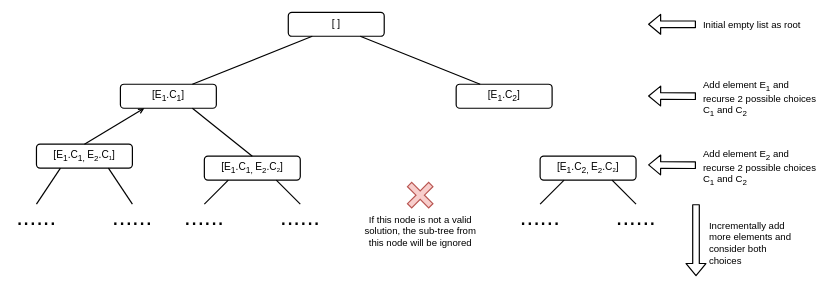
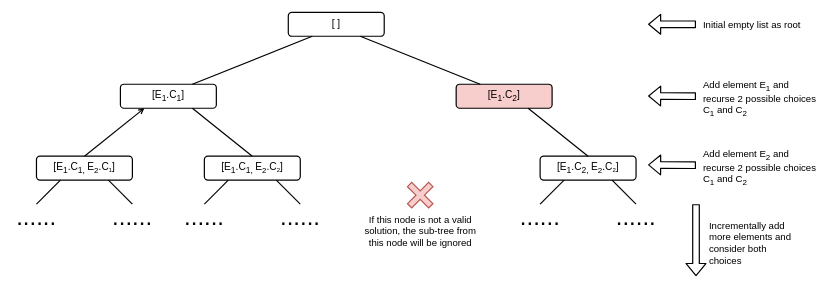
  <mxCell id="0" />
  <mxCell id="1" parent="0" />
  <mxCell id="2" value="&lt;span style=&quot;font-size: 17px&quot;&gt;[ ]&lt;/span&gt;" style="rounded=1;whiteSpace=wrap;html=1;strokeWidth=2;" vertex="1" parent="1"><mxGeometry x="480" y="20" width="160" height="40" as="geometry" /></mxCell>
  <mxCell id="3" value="&lt;span style=&quot;font-size: 17px&quot;&gt;[E&lt;sub&gt;1&lt;/sub&gt;.C&lt;sub&gt;1&lt;/sub&gt;]&lt;/span&gt;" style="rounded=1;whiteSpace=wrap;html=1;strokeWidth=2;" vertex="1" parent="1"><mxGeometry x="200" y="140" width="160" height="40" as="geometry" /></mxCell>
- <mxCell id="4" value="&lt;span style=&quot;font-size: 17px&quot;&gt;[E&lt;sub&gt;1&lt;/sub&gt;.C&lt;sub&gt;2&lt;/sub&gt;]&lt;/span&gt;" style="rounded=1;whiteSpace=wrap;html=1;strokeWidth=2;" vertex="1" parent="1"><mxGeometry x="760" y="140" width="160" height="40" as="geometry" /></mxCell>
- <mxCell id="5" value="&lt;span style=&quot;font-size: 17px&quot;&gt;[E&lt;sub&gt;1&lt;/sub&gt;.C&lt;sub&gt;1,&amp;nbsp;&lt;/sub&gt;&lt;/span&gt;&lt;span style=&quot;font-size: 17px&quot;&gt;E&lt;/span&gt;&lt;font style=&quot;font-size: 16px&quot;&gt;&lt;sub&gt;2&lt;/sub&gt;&lt;/font&gt;&lt;span style=&quot;font-size: 17px&quot;&gt;.C&lt;/span&gt;&lt;sub&gt;1&lt;/sub&gt;&lt;span style=&quot;font-size: 17px&quot;&gt;]&lt;/span&gt;" style="rounded=1;whiteSpace=wrap;html=1;strokeWidth=2;" vertex="1" parent="1"><mxGeometry x="60" y="240" width="160" height="40" as="geometry" /></mxCell>
+ <mxCell id="4" value="&lt;span style=&quot;font-size: 17px&quot;&gt;[E&lt;sub&gt;1&lt;/sub&gt;.C&lt;sub&gt;2&lt;/sub&gt;]&lt;/span&gt;" style="rounded=1;whiteSpace=wrap;html=1;strokeWidth=2;fillColor=#f8cecc;" vertex="1" parent="1"><mxGeometry x="760" y="140" width="160" height="40" as="geometry" /></mxCell>
+ <mxCell id="5" value="&lt;span style=&quot;font-size: 17px&quot;&gt;[E&lt;sub&gt;1&lt;/sub&gt;.C&lt;sub&gt;1,&amp;nbsp;&lt;/sub&gt;&lt;/span&gt;&lt;span style=&quot;font-size: 17px&quot;&gt;E&lt;/span&gt;&lt;font style=&quot;font-size: 16px&quot;&gt;&lt;sub&gt;2&lt;/sub&gt;&lt;/font&gt;&lt;span style=&quot;font-size: 17px&quot;&gt;.C&lt;/span&gt;&lt;sub&gt;1&lt;/sub&gt;&lt;span style=&quot;font-size: 17px&quot;&gt;]&lt;/span&gt;" style="rounded=1;whiteSpace=wrap;html=1;strokeWidth=2;" vertex="1" parent="1"><mxGeometry x="60" y="260" width="160" height="40" as="geometry" /></mxCell>
  <mxCell id="6" value="&lt;span style=&quot;font-size: 17px&quot;&gt;[E&lt;sub&gt;1&lt;/sub&gt;.C&lt;sub&gt;1,&amp;nbsp;&lt;/sub&gt;&lt;/span&gt;&lt;span style=&quot;font-size: 17px&quot;&gt;E&lt;/span&gt;&lt;font style=&quot;font-size: 16px&quot;&gt;&lt;sub&gt;2&lt;/sub&gt;&lt;/font&gt;&lt;span style=&quot;font-size: 17px&quot;&gt;.C&lt;/span&gt;&lt;sub&gt;2&lt;/sub&gt;&lt;span style=&quot;font-size: 17px&quot;&gt;]&lt;/span&gt;" style="rounded=1;whiteSpace=wrap;html=1;strokeWidth=2;" vertex="1" parent="1"><mxGeometry x="340" y="260" width="160" height="40" as="geometry" /></mxCell>
  <mxCell id="7" value="&lt;span style=&quot;font-size: 17px&quot;&gt;[E&lt;sub&gt;1&lt;/sub&gt;.C&lt;sub&gt;2,&amp;nbsp;&lt;/sub&gt;&lt;/span&gt;&lt;span style=&quot;font-size: 17px&quot;&gt;E&lt;/span&gt;&lt;font style=&quot;font-size: 16px&quot;&gt;&lt;sub&gt;2&lt;/sub&gt;&lt;/font&gt;&lt;span style=&quot;font-size: 17px&quot;&gt;.C&lt;/span&gt;&lt;sub&gt;2&lt;/sub&gt;&lt;span style=&quot;font-size: 17px&quot;&gt;]&lt;/span&gt;" style="rounded=1;whiteSpace=wrap;html=1;strokeWidth=2;" vertex="1" parent="1"><mxGeometry x="900" y="260" width="160" height="40" as="geometry" /></mxCell>
  <mxCell id="8" value="" style="endArrow=none;html=1;entryX=0.25;entryY=1;entryDx=0;entryDy=0;exitX=0.75;exitY=0;exitDx=0;exitDy=0;strokeWidth=2;" edge="1" parent="1" source="3" target="2"><mxGeometry width="50" height="50" relative="1" as="geometry"><mxPoint x="610" y="350" as="sourcePoint" /><mxPoint x="660" y="300" as="targetPoint" /></mxGeometry></mxCell>
  <mxCell id="9" value="" style="endArrow=open;html=1;entryX=0.25;entryY=1;entryDx=0;entryDy=0;exitX=0.5;exitY=0;exitDx=0;exitDy=0;strokeWidth=2;" edge="1" parent="1" source="5" target="3"><mxGeometry width="50" height="50" relative="1" as="geometry"><mxPoint x="330" y="150" as="sourcePoint" /><mxPoint x="530" y="70" as="targetPoint" /></mxGeometry></mxCell>
  <mxCell id="10" value="" style="endArrow=none;html=1;strokeWidth=2;exitX=0.75;exitY=1;exitDx=0;exitDy=0;entryX=0.5;entryY=0;entryDx=0;entryDy=0;" edge="1" parent="1" source="3" target="6"><mxGeometry width="50" height="50" relative="1" as="geometry"><mxPoint x="610" y="350" as="sourcePoint" /><mxPoint x="660" y="300" as="targetPoint" /></mxGeometry></mxCell>
  <mxCell id="11" value="" style="endArrow=none;html=1;strokeWidth=2;entryX=0.75;entryY=1;entryDx=0;entryDy=0;exitX=0.25;exitY=0;exitDx=0;exitDy=0;" edge="1" parent="1" source="4" target="2"><mxGeometry width="50" height="50" relative="1" as="geometry"><mxPoint x="610" y="350" as="sourcePoint" /><mxPoint x="660" y="300" as="targetPoint" /></mxGeometry></mxCell>
+ <mxCell id="12" value="" style="endArrow=none;html=1;strokeWidth=2;entryX=0.75;entryY=1;entryDx=0;entryDy=0;exitX=0.5;exitY=0;exitDx=0;exitDy=0;" edge="1" parent="1" source="7" target="4"><mxGeometry width="50" height="50" relative="1" as="geometry"><mxPoint x="710" y="270" as="sourcePoint" /><mxPoint x="810" y="190" as="targetPoint" /></mxGeometry></mxCell>
  <mxCell id="13" value="" style="shape=flexArrow;endArrow=classic;html=1;strokeWidth=2;" edge="1" parent="1"><mxGeometry width="50" height="50" relative="1" as="geometry"><mxPoint x="1160" y="40" as="sourcePoint" /><mxPoint x="1080" y="40" as="targetPoint" /></mxGeometry></mxCell>
  <mxCell id="14" value="&lt;font style=&quot;font-size: 16px&quot;&gt;Initial empty list as root&lt;/font&gt;" style="text;html=1;strokeColor=none;fillColor=none;align=left;verticalAlign=middle;whiteSpace=wrap;rounded=0;" vertex="1" parent="1"><mxGeometry x="1170" y="20" width="170" height="40" as="geometry" /></mxCell>
  <mxCell id="15" value="" style="shape=flexArrow;endArrow=classic;html=1;strokeWidth=2;" edge="1" parent="1"><mxGeometry width="50" height="50" relative="1" as="geometry"><mxPoint x="1160" y="160" as="sourcePoint" /><mxPoint x="1080" y="159.5" as="targetPoint" /></mxGeometry></mxCell>
  <mxCell id="16" value="&lt;font style=&quot;font-size: 16px&quot;&gt;Add element E&lt;sub&gt;1&lt;/sub&gt; and recurse 2 possible choices C&lt;sub&gt;1&lt;/sub&gt; and C&lt;sub&gt;2&lt;/sub&gt;&lt;/font&gt;" style="text;html=1;strokeColor=none;fillColor=none;align=left;verticalAlign=top;whiteSpace=wrap;rounded=0;" vertex="1" parent="1"><mxGeometry x="1170" y="125" width="195" height="70" as="geometry" /></mxCell>
  <mxCell id="17" value="" style="shape=flexArrow;endArrow=classic;html=1;strokeWidth=2;" edge="1" parent="1"><mxGeometry width="50" height="50" relative="1" as="geometry"><mxPoint x="1160" y="275" as="sourcePoint" /><mxPoint x="1080" y="274.5" as="targetPoint" /></mxGeometry></mxCell>
  <mxCell id="18" value="&lt;font style=&quot;font-size: 16px&quot;&gt;Add element E&lt;sub&gt;2&lt;/sub&gt; and recurse 2 possible choices C&lt;sub&gt;1&lt;/sub&gt; and C&lt;sub&gt;2&lt;/sub&gt;&lt;/font&gt;" style="text;html=1;strokeColor=none;fillColor=none;align=left;verticalAlign=top;whiteSpace=wrap;rounded=0;" vertex="1" parent="1"><mxGeometry x="1170" y="240" width="195" height="70" as="geometry" /></mxCell>
  <mxCell id="19" value="" style="shape=cross;whiteSpace=wrap;html=1;strokeWidth=2;rotation=45;fillColor=#f8cecc;strokeColor=#b85450;" vertex="1" parent="1"><mxGeometry x="675" y="300" width="50" height="50" as="geometry" /></mxCell>
  <mxCell id="20" value="" style="endArrow=none;html=1;strokeWidth=2;entryX=0.25;entryY=1;entryDx=0;entryDy=0;" edge="1" parent="1" target="7"><mxGeometry width="50" height="50" relative="1" as="geometry"><mxPoint x="900" y="340" as="sourcePoint" /><mxPoint x="970" y="190" as="targetPoint" /></mxGeometry></mxCell>
  <mxCell id="21" value="" style="endArrow=none;html=1;strokeWidth=2;entryX=0.75;entryY=1;entryDx=0;entryDy=0;" edge="1" parent="1" target="7"><mxGeometry width="50" height="50" relative="1" as="geometry"><mxPoint x="1060" y="340" as="sourcePoint" /><mxPoint x="950" y="310" as="targetPoint" /></mxGeometry></mxCell>
  <mxCell id="22" value="&lt;span style=&quot;color: rgba(0 , 0 , 0 , 0) ; font-family: monospace ; font-size: 0px&quot;&gt;%3CmxGraphModel%3E%3Croot%3E%3CmxCell%20id%3D%220%22%2F%3E%3CmxCell%20id%3D%221%22%20parent%3D%220%22%2F%3E%3CmxCell%20id%3D%222%22%20value%3D%22%26lt%3Bfont%20style%3D%26quot%3Bfont-size%3A%2016px%26quot%3B%26gt%3BAdd%20element%20E%26lt%3Bsub%26gt%3B2%26lt%3B%2Fsub%26gt%3B%20and%20recurse%202%20possible%20choices%20C%26lt%3Bsub%26gt%3B1%26lt%3B%2Fsub%26gt%3B%20and%20C%26lt%3Bsub%26gt%3B2%26lt%3B%2Fsub%26gt%3B%26lt%3B%2Ffont%26gt%3B%22%20style%3D%22text%3Bhtml%3D1%3BstrokeColor%3Dnone%3BfillColor%3Dnone%3Balign%3Dleft%3BverticalAlign%3Dtop%3BwhiteSpace%3Dwrap%3Brounded%3D0%3B%22%20vertex%3D%221%22%20parent%3D%221%22%3E%3CmxGeometry%20x%3D%221130%22%20y%3D%22260%22%20width%3D%22195%22%20height%3D%2270%22%20as%3D%22geometry%22%2F%3E%3C%2FmxCell%3E%3C%2Froot%3E%3C%2FmxGraphModel%3E&lt;/span&gt;" style="text;html=1;strokeColor=none;fillColor=none;align=left;verticalAlign=top;whiteSpace=wrap;rounded=0;" vertex="1" parent="1"><mxGeometry x="690" y="360" width="195" height="70" as="geometry" /></mxCell>
  <mxCell id="23" value="&lt;span style=&quot;font-size: 16px&quot;&gt;If this node is not a valid solution, the sub-tree from this node will be ignored&lt;/span&gt;" style="text;html=1;strokeColor=none;fillColor=none;align=center;verticalAlign=top;whiteSpace=wrap;rounded=0;" vertex="1" parent="1"><mxGeometry x="602.5" y="350" width="195" height="70" as="geometry" /></mxCell>
  <mxCell id="24" value="" style="endArrow=none;html=1;strokeWidth=2;exitX=0.25;exitY=1;exitDx=0;exitDy=0;" edge="1" parent="1" source="6"><mxGeometry width="50" height="50" relative="1" as="geometry"><mxPoint x="920" y="460" as="sourcePoint" /><mxPoint x="340" y="340" as="targetPoint" /></mxGeometry></mxCell>
  <mxCell id="25" value="" style="endArrow=none;html=1;strokeWidth=2;exitX=0.75;exitY=1;exitDx=0;exitDy=0;" edge="1" parent="1" source="6"><mxGeometry width="50" height="50" relative="1" as="geometry"><mxPoint x="920" y="460" as="sourcePoint" /><mxPoint x="500" y="340" as="targetPoint" /></mxGeometry></mxCell>
  <mxCell id="26" value="" style="endArrow=none;html=1;strokeWidth=2;entryX=0.25;entryY=1;entryDx=0;entryDy=0;" edge="1" parent="1" target="5"><mxGeometry width="50" height="50" relative="1" as="geometry"><mxPoint x="60" y="340" as="sourcePoint" /><mxPoint x="350" y="350" as="targetPoint" /></mxGeometry></mxCell>
  <mxCell id="27" value="" style="endArrow=none;html=1;strokeWidth=2;entryX=0.75;entryY=1;entryDx=0;entryDy=0;" edge="1" parent="1" target="5"><mxGeometry width="50" height="50" relative="1" as="geometry"><mxPoint x="220" y="340" as="sourcePoint" /><mxPoint x="350" y="350" as="targetPoint" /></mxGeometry></mxCell>
  <mxCell id="28" value="&lt;font style=&quot;font-size: 40px&quot;&gt;......&lt;/font&gt;" style="text;html=1;strokeColor=none;fillColor=none;align=center;verticalAlign=middle;whiteSpace=wrap;rounded=0;" vertex="1" parent="1"><mxGeometry x="860" y="340" width="80" height="40" as="geometry" /></mxCell>
  <mxCell id="29" value="&lt;font style=&quot;font-size: 40px&quot;&gt;......&lt;/font&gt;" style="text;html=1;strokeColor=none;fillColor=none;align=center;verticalAlign=middle;whiteSpace=wrap;rounded=0;" vertex="1" parent="1"><mxGeometry x="1020" y="340" width="80" height="40" as="geometry" /></mxCell>
  <mxCell id="30" value="&lt;font style=&quot;font-size: 40px&quot;&gt;......&lt;/font&gt;" style="text;html=1;strokeColor=none;fillColor=none;align=center;verticalAlign=middle;whiteSpace=wrap;rounded=0;" vertex="1" parent="1"><mxGeometry x="460" y="340" width="80" height="40" as="geometry" /></mxCell>
  <mxCell id="31" value="&lt;font style=&quot;font-size: 40px&quot;&gt;......&lt;/font&gt;" style="text;html=1;strokeColor=none;fillColor=none;align=center;verticalAlign=middle;whiteSpace=wrap;rounded=0;" vertex="1" parent="1"><mxGeometry x="300" y="340" width="80" height="40" as="geometry" /></mxCell>
  <mxCell id="32" value="&lt;font style=&quot;font-size: 40px&quot;&gt;......&lt;/font&gt;" style="text;html=1;strokeColor=none;fillColor=none;align=center;verticalAlign=middle;whiteSpace=wrap;rounded=0;" vertex="1" parent="1"><mxGeometry x="180" y="340" width="80" height="40" as="geometry" /></mxCell>
  <mxCell id="33" value="&lt;font style=&quot;font-size: 40px&quot;&gt;......&lt;/font&gt;" style="text;html=1;strokeColor=none;fillColor=none;align=center;verticalAlign=middle;whiteSpace=wrap;rounded=0;" vertex="1" parent="1"><mxGeometry x="20" y="340" width="80" height="40" as="geometry" /></mxCell>
  <mxCell id="34" value="" style="shape=flexArrow;endArrow=classic;html=1;strokeWidth=2;" edge="1" parent="1"><mxGeometry width="50" height="50" relative="1" as="geometry"><mxPoint x="1160" y="340" as="sourcePoint" /><mxPoint x="1160" y="460" as="targetPoint" /></mxGeometry></mxCell>
  <mxCell id="35" value="&lt;font style=&quot;font-size: 16px&quot;&gt;Incrementally add more elements and consider both choices&lt;/font&gt;" style="text;html=1;strokeColor=none;fillColor=none;align=left;verticalAlign=top;whiteSpace=wrap;rounded=0;" vertex="1" parent="1"><mxGeometry x="1180" y="360" width="150" height="70" as="geometry" /></mxCell>
